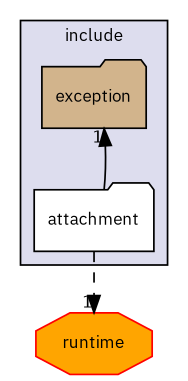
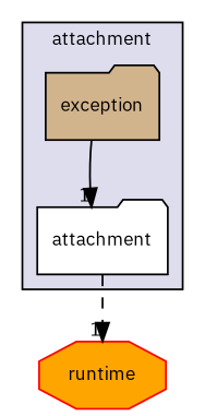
  digraph {
    compound=true
    fontname="IBM Plex Sans"
    node [fontname="IBM Plex Sans" fontsize=10 shape=folder style=filled]
    edge [fontname="IBM Plex Sans" headlabel=1 labeldistance=1.5 labelfontname=Helvetica labelfontsize=10]
    n1 [fillcolor=tan label=exception]
    n2 [fillcolor=white label=attachment pencolor=black]
    n3 [color=red fillcolor=orange label=runtime shape=octagon]
    subgraph cluster_1 {
      bgcolor="#ddddee"
      fontsize=10
-     label=include
+     label=attachment
      pencolor=black
      n1
      n2
    }
-   n2 -> n1 [style=solid]
+   n1 -> n2 [style=solid]
    n2 -> n3 [style=dashed]
  }
